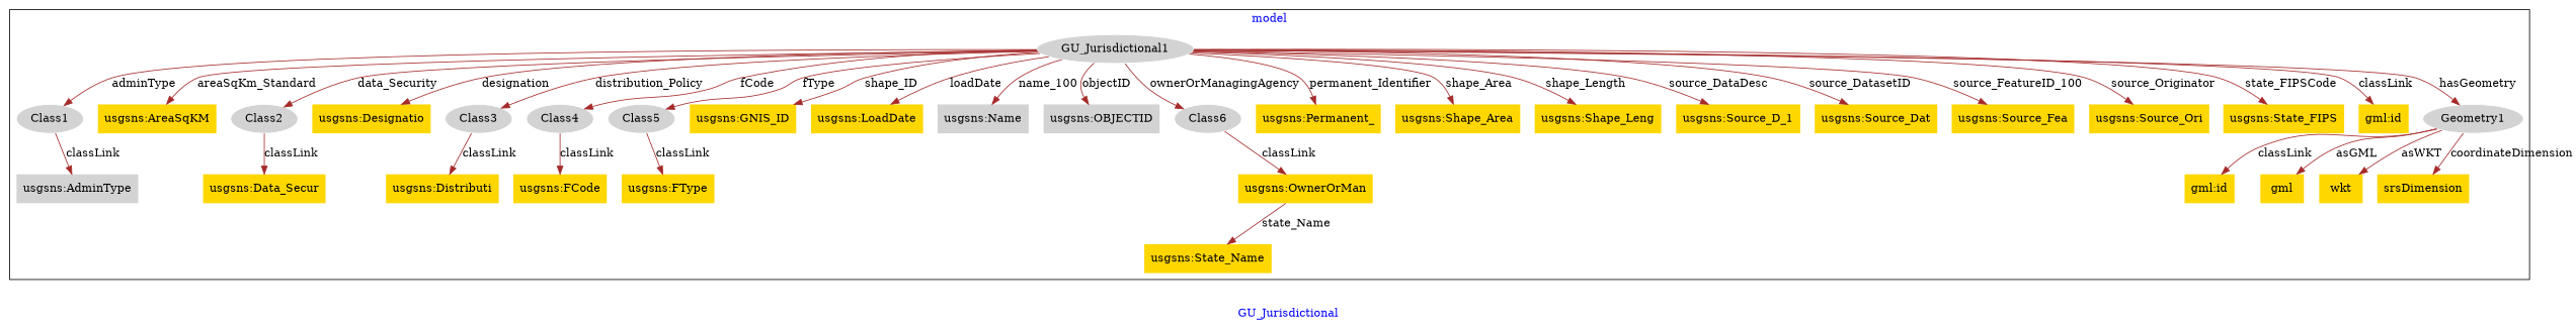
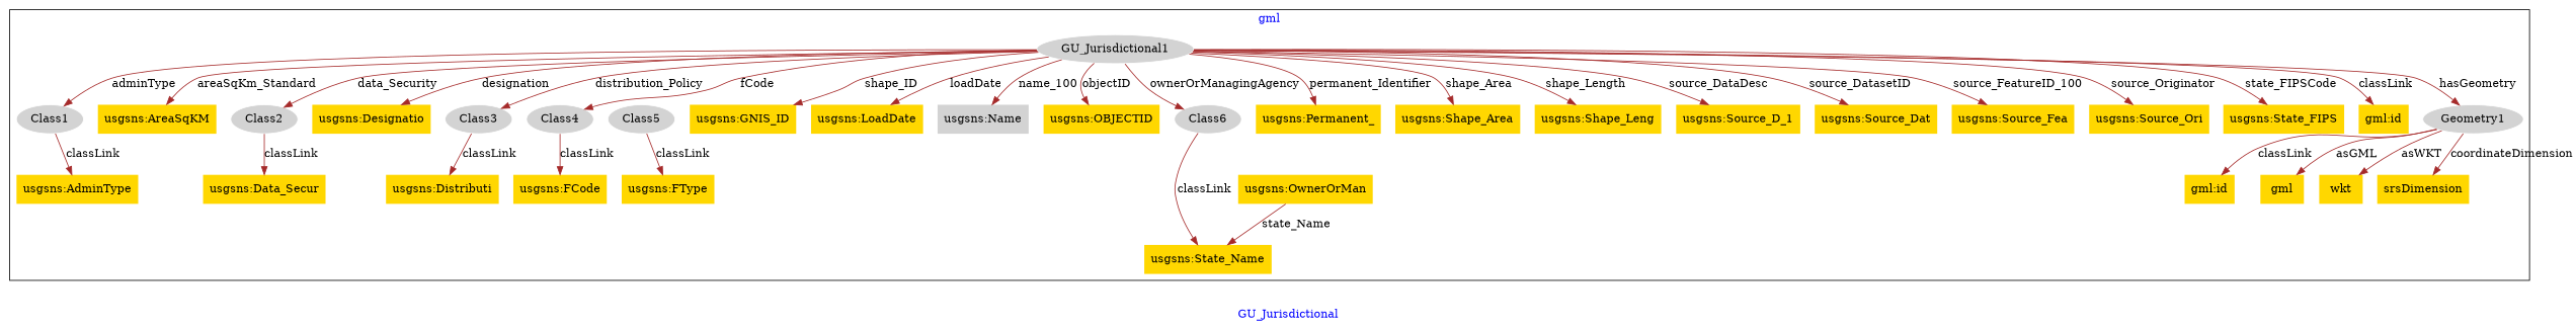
  digraph {
    fontcolor=blue
    label=GU_Jurisdictional
    remincross=true
    node [fillcolor=gold style=filled shape=plaintext]
    edge [color=brown fontcolor=black]
    n1 [color=white fillcolor=lightgray label=GU_Jurisdictional1 shape=""]
    n2 [color=white fillcolor=lightgray label=Class1 shape=""]
    n3 [label="usgsns:AreaSqKM"]
    n4 [color=white fillcolor=lightgray label=Class2 shape=""]
    n5 [label="usgsns:Designatio"]
    n6 [color=white fillcolor=lightgray label=Class3 shape=""]
    n7 [color=white fillcolor=lightgray label=Class4 shape=""]
    n8 [color=white fillcolor=lightgray label=Class5 shape=""]
    n9 [label="usgsns:GNIS_ID"]
    n10 [label="usgsns:LoadDate"]
    n11 [fillcolor=lightgray label="usgsns:Name"]
-   n12 [fillcolor=lightgray label="usgsns:OBJECTID"]
+   n12 [label="usgsns:OBJECTID"]
    n13 [color=white fillcolor=lightgray label=Class6 shape=""]
    n14 [label="usgsns:Permanent_"]
    n15 [label="usgsns:Shape_Area"]
    n16 [label="usgsns:Shape_Leng"]
    n17 [label="usgsns:Source_D_1"]
    n18 [label="usgsns:Source_Dat"]
    n19 [label="usgsns:Source_Fea"]
    n20 [label="usgsns:Source_Ori"]
    n21 [label="usgsns:State_FIPS"]
    n22 [label="usgsns:State_Name"]
    n23 [label="gml:id"]
    n24 [color=white fillcolor=lightgray label=Geometry1 shape=""]
    n25 [label="gml:id"]
    n26 [label=gml]
    n27 [label=wkt]
    n28 [label=srsDimension]
-   n29 [fillcolor=lightgray label="usgsns:AdminType"]
+   n29 [label="usgsns:AdminType"]
    n30 [label="usgsns:Data_Secur"]
    n31 [label="usgsns:Distributi"]
    n32 [label="usgsns:FCode"]
    n33 [label="usgsns:FType"]
    n34 [label="usgsns:OwnerOrMan"]
    subgraph cluster_1 {
-     label=model
+     label=gml
      n1
      n2
      n3
      n4
      n5
      n6
      n7
      n8
      n9
      n10
      n11
      n12
      n13
      n14
      n15
      n16
      n17
      n18
      n19
      n20
      n21
      n22
      n23
      n24
      n25
      n26
      n27
      n28
      n29
      n30
      n31
      n32
      n33
      n34
    }
    n1 -> n2 [label=adminType]
    n1 -> n3 [label=areaSqKm_Standard]
    n1 -> n4 [label=data_Security]
    n1 -> n5 [label=designation]
    n1 -> n6 [label=distribution_Policy]
    n1 -> n7 [label=fCode]
-   n1 -> n8 [label=fType]
    n1 -> n9 [label=shape_ID]
    n1 -> n10 [label=loadDate]
    n1 -> n11 [label=name_100]
    n1 -> n12 [label=objectID]
    n1 -> n13 [label=ownerOrManagingAgency]
    n1 -> n14 [label=permanent_Identifier]
    n1 -> n15 [label=shape_Area]
    n1 -> n16 [label=shape_Length]
    n1 -> n17 [label=source_DataDesc]
    n1 -> n18 [label=source_DatasetID]
    n1 -> n19 [label=source_FeatureID_100]
    n1 -> n20 [label=source_Originator]
    n1 -> n21 [label=state_FIPSCode]
    n1 -> n23 [label=classLink]
    n1 -> n24 [label=hasGeometry]
    n2 -> n29 [label=classLink]
    n4 -> n30 [label=classLink]
    n6 -> n31 [label=classLink]
    n7 -> n32 [label=classLink]
    n8 -> n33 [label=classLink]
-   n13 -> n34 [label=classLink]
+   n13 -> n22 [label=classLink]
    n24 -> n25 [label=classLink]
    n24 -> n26 [label=asGML]
    n24 -> n27 [label=asWKT]
    n24 -> n28 [label=coordinateDimension]
    n34 -> n22 [label=state_Name]
  }
